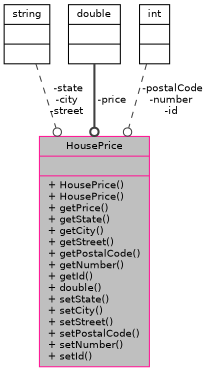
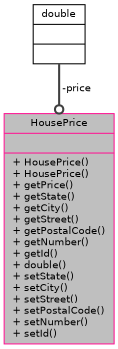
  digraph {
    node [color=black fontname=Helvetica fontsize=10 shape=record]
    edge [arrowhead=odot color=grey25 fontname=Helvetica fontsize=10 labelfontname=Helvetica labelfontsize=10 style=dashed]
    n1 [color=deeppink fillcolor=grey75 fontcolor=black height=0.2 label="{HousePrice\n||+ HousePrice()\l+ HousePrice()\l+ getPrice()\l+ getState()\l+ getCity()\l+ getStreet()\l+ getPostalCode()\l+ getNumber()\l+ getId()\l+ double()\l+ setState()\l+ setCity()\l+ setStreet()\l+ setPostalCode()\l+ setNumber()\l+ setId()\l}" style=filled width=0.4]
-   n2 [height=0.2 label="{string\n||}" width=0.4]
    n3 [height=0.2 label="{double\n||}" width=0.4]
-   n4 [height=0.2 label="{int\n||}" width=0.4]
-   n2 -> n1 [label=" -state\n-city\n-street"]
    n3 -> n1 [label=" -price" style=bold]
-   n4 -> n1 [label=" -postalCode\n-number\n-id"]
  }
